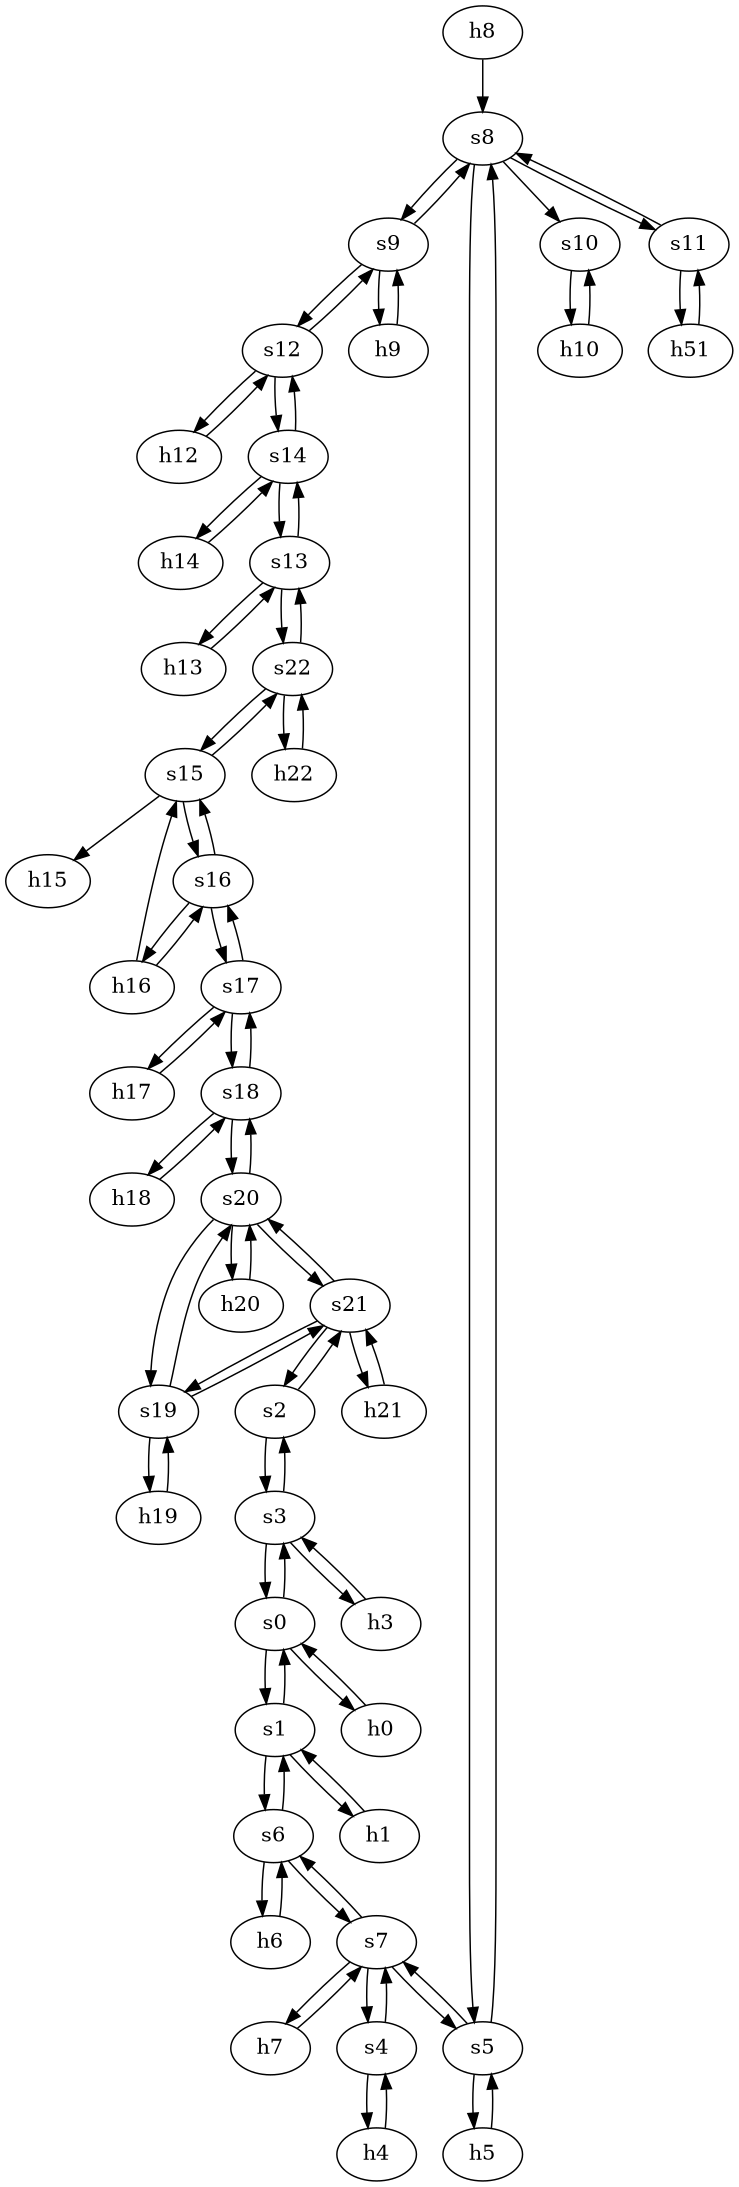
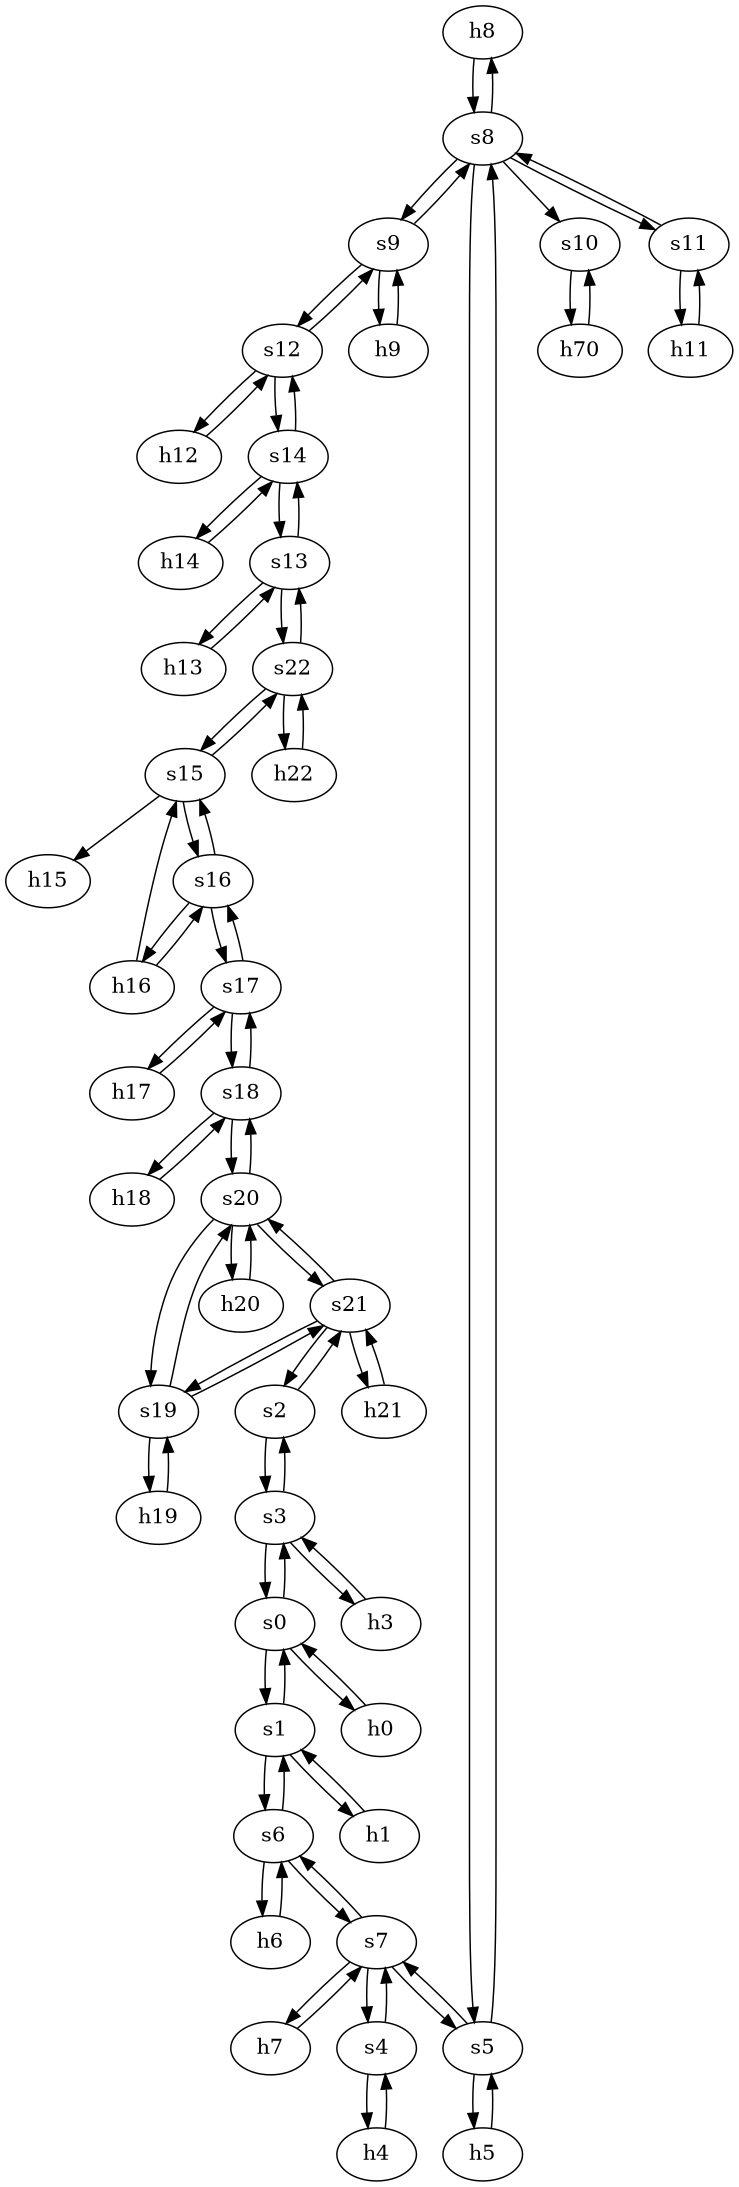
  strict digraph {
    node [type=switch]
    edge [capacity="1Gbps" cost=1 dst_port=1 src_port=1]
    h8 [ip="111.0.8.8" mac="00:00:00:00:8:8" type=host]
    s8
    s9
    s5
    s10
    s11
    h9 [ip="111.0.9.9" mac="00:00:00:00:9:9" type=host]
    s12
    s7
    h5 [ip="111.0.5.5" mac="00:00:00:00:5:5" type=host]
-   h10 [ip="111.0.10.10" mac="00:00:00:00:10:10" type=host]
-   h11 [ip="111.0.11.11" mac="00:00:00:00:11:11" type=host label=h51]
+   h10 [ip="111.0.10.10" mac="00:00:00:00:10:10" type=host label=h70]
+   h11 [ip="111.0.11.11" mac="00:00:00:00:11:11" type=host]
    s14
    h12 [ip="111.0.12.12" mac="00:00:00:00:12:12" type=host]
    s2
    s3
    s21
    h3 [ip="111.0.3.3" mac="00:00:00:00:3:3" type=host]
    s0
    h21 [ip="111.0.21.21" mac="00:00:00:00:21:21" type=host]
    s20
    s19
    h0 [ip="111.0.0.0" mac="00:00:00:00:0:0" type=host]
    s1
    h1 [ip="111.0.1.1" mac="00:00:00:00:1:1" type=host]
    s6
    h6 [ip="111.0.6.6" mac="00:00:00:00:6:6" type=host]
    h7 [ip="111.0.7.7" mac="00:00:00:00:7:7" type=host]
    s4
    h4 [ip="111.0.4.4" mac="00:00:00:00:4:4" type=host]
    h22 [ip="111.0.22.22" mac="00:00:00:00:22:22" type=host]
    s22
    s13
    s15
    h13 [ip="111.0.13.13" mac="00:00:00:00:13:13" type=host]
    s16
    h15 [ip="111.0.15.15" mac="00:00:00:00:15:15" type=host]
    h20 [ip="111.0.20.20" mac="00:00:00:00:20:20" type=host]
    s18
    h19 [ip="111.0.19.19" mac="00:00:00:00:19:19" type=host]
    h14 [ip="111.0.14.14" mac="00:00:00:00:14:14" type=host]
    h18 [ip="111.0.18.18" mac="00:00:00:00:18:18" type=host]
    s17
    h17 [ip="111.0.17.17" mac="00:00:00:00:17:17" type=host]
    h16 [ip="111.0.16.16" mac="00:00:00:00:16:16" type=host]
    h8 -> s8
+   s8 -> h8
    s8 -> s9 [dst_port=2 src_port=3]
    s8 -> s5 [dst_port=2 src_port=2]
    s8 -> s10 [dst_port=2 src_port=4]
    s8 -> s11 [dst_port=2 src_port=5]
    s9 -> s8 [dst_port=3 src_port=2]
    s9 -> h9
    s9 -> s12 [dst_port=2 src_port=3]
    s5 -> s8 [dst_port=2 src_port=2]
    s5 -> s7 [dst_port=3 src_port=3]
    s5 -> h5
    s10 -> h10
    s11 -> s8 [dst_port=5 src_port=2]
    s11 -> h11
    h9 -> s9
    s12 -> s9 [dst_port=3 src_port=2]
    s12 -> s14 [dst_port=2 src_port=3]
    s12 -> h12
    s7 -> s5 [dst_port=3 src_port=3]
    s7 -> s6 [dst_port=3 src_port=4]
    s7 -> h7
    s7 -> s4 [dst_port=2 src_port=2]
    h5 -> s5
    h10 -> s10
    h11 -> s11
    s14 -> s12 [dst_port=3 src_port=2]
    s14 -> s13 [dst_port=2 src_port=3]
    s14 -> h14
    h12 -> s12
    s2 -> s3 [dst_port=3 src_port=2]
    s2 -> s21 [dst_port=2 src_port=3]
    s3 -> s2 [dst_port=2 src_port=3]
    s3 -> h3
    s3 -> s0 [dst_port=3 src_port=2]
    s21 -> s2 [dst_port=3 src_port=2]
    s21 -> h21
    s21 -> s20 [dst_port=4 src_port=4]
    s21 -> s19 [dst_port=3 src_port=3]
    h3 -> s3
    s0 -> s3 [dst_port=2 src_port=3]
    s0 -> h0
    s0 -> s1 [dst_port=2 src_port=2]
    h21 -> s21
    s20 -> s21 [dst_port=4 src_port=4]
    s20 -> s19 [dst_port=2 src_port=3]
    s20 -> h20
    s20 -> s18 [dst_port=3 src_port=2]
    s19 -> s21 [dst_port=3 src_port=3]
    s19 -> s20 [dst_port=3 src_port=2]
    s19 -> h19
    h0 -> s0
    s1 -> s0 [dst_port=2 src_port=2]
    s1 -> h1
    s1 -> s6 [dst_port=2 src_port=3]
    h1 -> s1
    s6 -> s7 [dst_port=4 src_port=3]
    s6 -> s1 [dst_port=3 src_port=2]
    s6 -> h6
    h6 -> s6
    h7 -> s7
    s4 -> s7 [dst_port=2 src_port=2]
    s4 -> h4
    h4 -> s4
    h22 -> s22
    s22 -> h22
    s22 -> s13 [dst_port=3 src_port=2]
    s22 -> s15 [dst_port=3 src_port=3]
    s13 -> s14 [dst_port=3 src_port=2]
    s13 -> s22 [dst_port=2 src_port=3]
    s13 -> h13
    s15 -> s22 [dst_port=3 src_port=3]
    s15 -> s16 [dst_port=2 src_port=2]
    s15 -> h15
    h13 -> s13
    s16 -> s15 [dst_port=2 src_port=2]
    s16 -> s17 [dst_port=2 src_port=3]
    s16 -> h16
    h20 -> s20
    s18 -> s20 [dst_port=2 src_port=3]
    s18 -> h18
    s18 -> s17 [dst_port=3 src_port=2]
    h19 -> s19
    h14 -> s14
    h18 -> s18
    s17 -> s16 [dst_port=3 src_port=2]
    s17 -> s18 [dst_port=2 src_port=3]
    s17 -> h17
    h17 -> s17
    h16 -> s15
    h16 -> s16
  }
